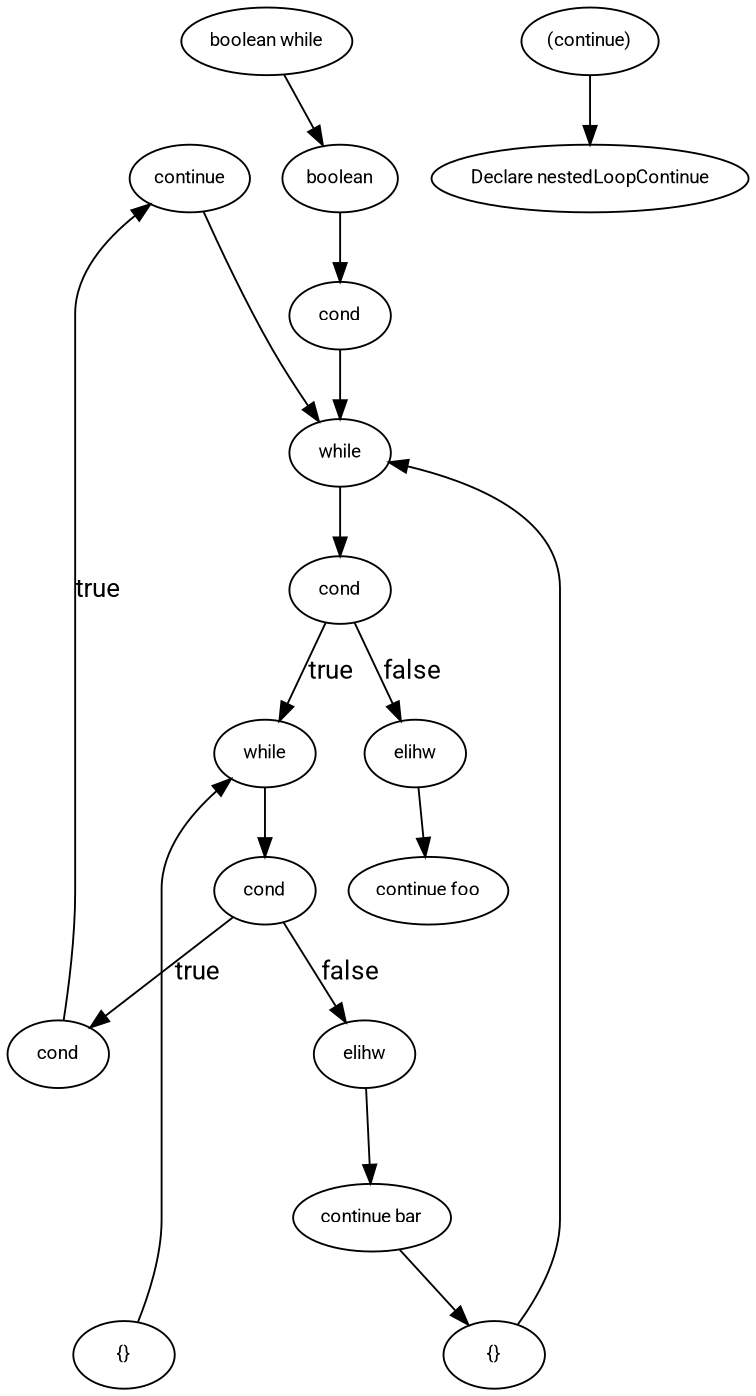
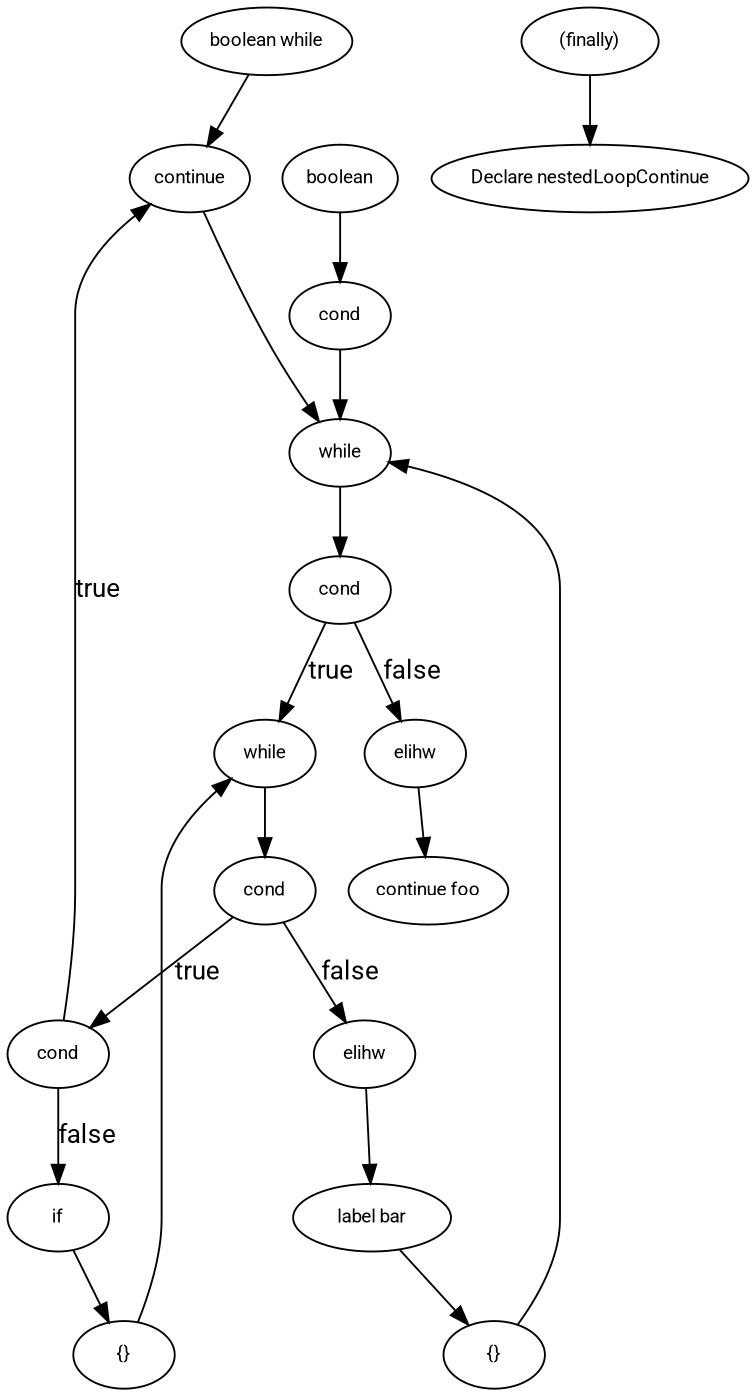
  digraph {
    fontname=Roboto
    node [fontname=Roboto fontsize=10]
    edge [fontname=Roboto]
    n1 [label=continue]
    n2 [label=while]
    n3 [label=cond]
    n4 [label=cond]
+   n5 [label=if]
    n6 [label="{}"]
    n7 [label=while]
    n8 [label=cond]
    n9 [label=elihw]
-   n10 [label="continue bar"]
+   n10 [label="label bar"]
    n11 [label="{}"]
    n12 [label=elihw]
    n13 [label="continue foo"]
    n14 [label=cond]
    n15 [label=boolean]
    n16 [label="boolean while"]
-   n17 [label="(continue)"]
+   n17 [label="(finally)"]
    n18 [label="Declare nestedLoopContinue"]
    n1 -> n2
    n2 -> n3
    n3 -> n7 [label=true]
    n3 -> n12 [label=false]
    n4 -> n1 [label=true]
+   n4 -> n5 [label=false]
+   n5 -> n6
    n6 -> n7
    n7 -> n8
    n8 -> n4 [label=true]
    n8 -> n9 [label=false]
    n9 -> n10
    n10 -> n11
    n11 -> n2
    n12 -> n13
    n14 -> n2
    n15 -> n14
-   n16 -> n15
+   n16 -> n1
    n17 -> n18
  }
